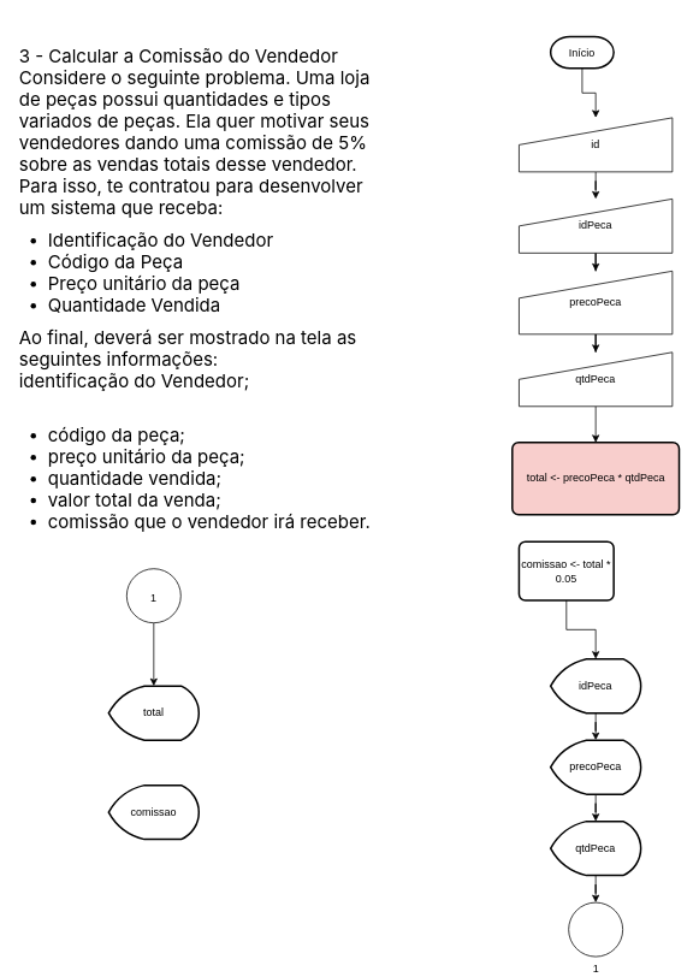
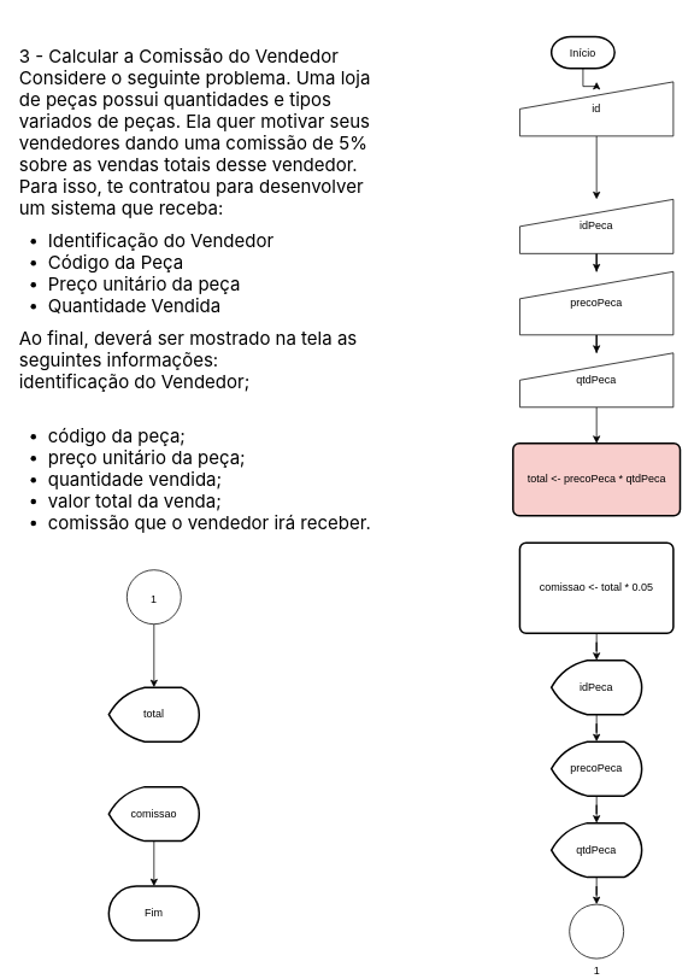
  <mxCell id="0" />
  <mxCell id="1" parent="0" />
  <mxCell id="2" value="&lt;div style=&quot;box-sizing: border-box; font-family: -apple-system, BlinkMacSystemFont, &amp;quot;Segoe UI&amp;quot;, system-ui, &amp;quot;Apple Color Emoji&amp;quot;, &amp;quot;Segoe UI Emoji&amp;quot;, sans-serif; text-align: left; border-radius: 0px !important;&quot;&gt;&lt;font&gt;3 - Calcular a Comissão do Vendedor&lt;/font&gt;&lt;/div&gt;&lt;div style=&quot;box-sizing: border-box; font-family: -apple-system, BlinkMacSystemFont, &amp;quot;Segoe UI&amp;quot;, system-ui, &amp;quot;Apple Color Emoji&amp;quot;, &amp;quot;Segoe UI Emoji&amp;quot;, sans-serif; text-align: left; border-radius: 0px !important;&quot;&gt;&lt;font&gt;Considere o seguinte problema. Uma loja de peças possui quantidades e tipos variados de peças. Ela quer motivar seus vendedores dando uma comissão de 5% sobre as vendas totais desse vendedor.&lt;/font&gt;&lt;/div&gt;&lt;div style=&quot;box-sizing: border-box; font-family: -apple-system, BlinkMacSystemFont, &amp;quot;Segoe UI&amp;quot;, system-ui, &amp;quot;Apple Color Emoji&amp;quot;, &amp;quot;Segoe UI Emoji&amp;quot;, sans-serif; text-align: left; border-radius: 0px !important;&quot;&gt;&lt;font&gt;Para isso, te contratou para desenvolver um sistema que receba:&lt;/font&gt;&lt;/div&gt;&lt;div style=&quot;box-sizing: border-box; font-family: -apple-system, BlinkMacSystemFont, &amp;quot;Segoe UI&amp;quot;, system-ui, &amp;quot;Apple Color Emoji&amp;quot;, &amp;quot;Segoe UI Emoji&amp;quot;, sans-serif; text-align: left; border-radius: 0px !important;&quot;&gt;&lt;div style=&quot;box-sizing: border-box; border-radius: 0px !important;&quot;&gt;&lt;ul style=&quot;box-sizing: border-box; margin: 12px 0px; list-style: initial; padding-top: revert; padding-right: revert; padding-bottom: revert; padding-left: 32px; border-radius: 0px !important;&quot;&gt;&lt;li style=&quot;box-sizing: border-box; list-style-type: disc; border-radius: 0px !important;&quot;&gt;&lt;span style=&quot;background-color: light-dark(#ffffff, var(--ge-dark-color, #121212));&quot;&gt;&lt;font&gt;Identificação do Vendedor&lt;/font&gt;&lt;/span&gt;&lt;/li&gt;&lt;li style=&quot;box-sizing: border-box; list-style-type: disc; border-radius: 0px !important;&quot;&gt;&lt;span style=&quot;background-color: light-dark(#ffffff, var(--ge-dark-color, #121212));&quot;&gt;&lt;font&gt;Código da Peça&lt;/font&gt;&lt;/span&gt;&lt;/li&gt;&lt;li style=&quot;box-sizing: border-box; list-style-type: disc; border-radius: 0px !important;&quot;&gt;&lt;span style=&quot;background-color: light-dark(#ffffff, var(--ge-dark-color, #121212));&quot;&gt;&lt;font&gt;Preço unitário da peça&lt;/font&gt;&lt;/span&gt;&lt;/li&gt;&lt;li style=&quot;box-sizing: border-box; list-style-type: disc; border-radius: 0px !important;&quot;&gt;&lt;span style=&quot;background-color: light-dark(#ffffff, var(--ge-dark-color, #121212));&quot;&gt;&lt;font&gt;Quantidade Vendida&lt;/font&gt;&lt;/span&gt;&lt;/li&gt;&lt;/ul&gt;&lt;/div&gt;&lt;div style=&quot;box-sizing: border-box; border-radius: 0px !important;&quot;&gt;&lt;span style=&quot;background-color: light-dark(#ffffff, var(--ge-dark-color, #121212));&quot;&gt;&lt;font&gt;Ao final, deverá ser mostrado na tela as seguintes informações:&lt;/font&gt;&lt;/span&gt;&lt;/div&gt;&lt;div style=&quot;box-sizing: border-box; border-radius: 0px !important;&quot;&gt;&lt;span style=&quot;background-color: light-dark(#ffffff, var(--ge-dark-color, #121212));&quot;&gt;&lt;font&gt;identificação do Vendedor;&lt;/font&gt;&lt;/span&gt;&lt;/div&gt;&lt;div style=&quot;box-sizing: border-box; border-radius: 0px !important;&quot;&gt;&lt;span style=&quot;background-color: light-dark(#ffffff, var(--ge-dark-color, #121212));&quot;&gt;&lt;font&gt;&lt;br style=&quot;box-sizing: border-box; border-radius: 0px !important;&quot;&gt;&lt;/font&gt;&lt;/span&gt;&lt;/div&gt;&lt;div style=&quot;box-sizing: border-box; border-radius: 0px !important;&quot;&gt;&lt;ul style=&quot;box-sizing: border-box; margin: 12px 0px; list-style: initial; padding-top: revert; padding-right: revert; padding-bottom: revert; padding-left: 32px; border-radius: 0px !important;&quot;&gt;&lt;li style=&quot;box-sizing: border-box; list-style-type: disc; border-radius: 0px !important;&quot;&gt;&lt;span style=&quot;background-color: light-dark(#ffffff, var(--ge-dark-color, #121212));&quot;&gt;&lt;font&gt;código da peça;&lt;/font&gt;&lt;/span&gt;&lt;/li&gt;&lt;li style=&quot;box-sizing: border-box; list-style-type: disc; border-radius: 0px !important;&quot;&gt;&lt;span style=&quot;background-color: light-dark(#ffffff, var(--ge-dark-color, #121212));&quot;&gt;&lt;font&gt;preço unitário da peça;&lt;/font&gt;&lt;/span&gt;&lt;/li&gt;&lt;li style=&quot;box-sizing: border-box; list-style-type: disc; border-radius: 0px !important;&quot;&gt;&lt;span style=&quot;background-color: light-dark(#ffffff, var(--ge-dark-color, #121212));&quot;&gt;&lt;font&gt;quantidade vendida;&lt;/font&gt;&lt;/span&gt;&lt;/li&gt;&lt;li style=&quot;box-sizing: border-box; list-style-type: disc; border-radius: 0px !important;&quot;&gt;&lt;span style=&quot;background-color: light-dark(#ffffff, var(--ge-dark-color, #121212));&quot;&gt;&lt;font&gt;valor total da venda;&lt;/font&gt;&lt;/span&gt;&lt;/li&gt;&lt;li style=&quot;box-sizing: border-box; list-style-type: disc; border-radius: 0px !important;&quot;&gt;&lt;span style=&quot;background-color: light-dark(#ffffff, var(--ge-dark-color, #121212));&quot;&gt;&lt;font&gt;comissão que o vendedor irá receber.&lt;/font&gt;&lt;/span&gt;&lt;/li&gt;&lt;/ul&gt;&lt;/div&gt;&lt;/div&gt;" style="text;html=1;align=center;verticalAlign=middle;whiteSpace=wrap;rounded=0;labelBackgroundColor=none;fontColor=default;fontSize=20;" vertex="1" parent="1"><mxGeometry x="20" y="20" width="410" height="610" as="geometry" /></mxCell>
  <mxCell id="3" value="" style="edgeStyle=orthogonalEdgeStyle;rounded=0;orthogonalLoop=1;jettySize=auto;html=1;" edge="1" parent="1" source="4" target="6"><mxGeometry relative="1" as="geometry" /></mxCell>
  <mxCell id="4" value="Início" style="strokeWidth=2;html=1;shape=mxgraph.flowchart.terminator;whiteSpace=wrap;" vertex="1" parent="1"><mxGeometry x="610" y="40" width="70" height="35" as="geometry" /></mxCell>
  <mxCell id="5" value="" style="edgeStyle=orthogonalEdgeStyle;rounded=0;orthogonalLoop=1;jettySize=auto;html=1;" edge="1" parent="1" source="6" target="8"><mxGeometry relative="1" as="geometry" /></mxCell>
- <mxCell id="6" value="id" style="shape=manualInput;whiteSpace=wrap;html=1;" vertex="1" parent="1"><mxGeometry x="575" y="130" width="170" height="60" as="geometry" /></mxCell>
+ <mxCell id="6" value="id" style="shape=manualInput;whiteSpace=wrap;html=1;" vertex="1" parent="1"><mxGeometry x="575" y="90" width="170" height="60" as="geometry" /></mxCell>
  <mxCell id="7" value="" style="edgeStyle=orthogonalEdgeStyle;rounded=0;orthogonalLoop=1;jettySize=auto;html=1;" edge="1" parent="1" source="8" target="10"><mxGeometry relative="1" as="geometry" /></mxCell>
  <mxCell id="8" value="idPeca" style="shape=manualInput;whiteSpace=wrap;html=1;" vertex="1" parent="1"><mxGeometry x="575" y="220" width="170" height="60" as="geometry" /></mxCell>
  <mxCell id="9" value="" style="edgeStyle=orthogonalEdgeStyle;rounded=0;orthogonalLoop=1;jettySize=auto;html=1;" edge="1" parent="1" source="10" target="12"><mxGeometry relative="1" as="geometry" /></mxCell>
  <mxCell id="10" value="precoPeca" style="shape=manualInput;whiteSpace=wrap;html=1;" vertex="1" parent="1"><mxGeometry x="575" y="300" width="170" height="70" as="geometry" /></mxCell>
  <mxCell id="11" value="" style="edgeStyle=orthogonalEdgeStyle;rounded=0;orthogonalLoop=1;jettySize=auto;html=1;" edge="1" parent="1" source="12" target="13"><mxGeometry relative="1" as="geometry" /></mxCell>
  <mxCell id="12" value="qtdPeca" style="shape=manualInput;whiteSpace=wrap;html=1;" vertex="1" parent="1"><mxGeometry x="575" y="390" width="170" height="60" as="geometry" /></mxCell>
  <mxCell id="13" value="total &amp;lt;- precoPeca * qtdPeca" style="rounded=1;whiteSpace=wrap;html=1;absoluteArcSize=1;arcSize=14;strokeWidth=2;fillColor=#f8cecc;" vertex="1" parent="1"><mxGeometry x="567.5" y="490" width="185" height="80" as="geometry" /></mxCell>
  <mxCell id="14" value="" style="edgeStyle=orthogonalEdgeStyle;rounded=0;orthogonalLoop=1;jettySize=auto;html=1;" edge="1" parent="1" source="15" target="17"><mxGeometry relative="1" as="geometry" /></mxCell>
- <mxCell id="15" value="comissao &amp;lt;- total * 0.05" style="rounded=1;whiteSpace=wrap;html=1;absoluteArcSize=1;arcSize=14;strokeWidth=2;" vertex="1" parent="1"><mxGeometry x="575" y="600" width="105" height="65" as="geometry" /></mxCell>
+ <mxCell id="15" value="comissao &amp;lt;- total * 0.05" style="rounded=1;whiteSpace=wrap;html=1;absoluteArcSize=1;arcSize=14;strokeWidth=2;" vertex="1" parent="1"><mxGeometry x="575" y="600" width="170" height="100" as="geometry" /></mxCell>
  <mxCell id="16" value="" style="edgeStyle=orthogonalEdgeStyle;rounded=0;orthogonalLoop=1;jettySize=auto;html=1;" edge="1" parent="1" source="17" target="19"><mxGeometry relative="1" as="geometry" /></mxCell>
  <mxCell id="17" value="idPeca" style="strokeWidth=2;html=1;shape=mxgraph.flowchart.display;whiteSpace=wrap;" vertex="1" parent="1"><mxGeometry x="610" y="730" width="100" height="60" as="geometry" /></mxCell>
  <mxCell id="18" value="" style="edgeStyle=orthogonalEdgeStyle;rounded=0;orthogonalLoop=1;jettySize=auto;html=1;" edge="1" parent="1" source="19" target="21"><mxGeometry relative="1" as="geometry" /></mxCell>
  <mxCell id="19" value="precoPeca" style="strokeWidth=2;html=1;shape=mxgraph.flowchart.display;whiteSpace=wrap;" vertex="1" parent="1"><mxGeometry x="610" y="820" width="100" height="60" as="geometry" /></mxCell>
  <mxCell id="20" value="" style="edgeStyle=orthogonalEdgeStyle;rounded=0;orthogonalLoop=1;jettySize=auto;html=1;" edge="1" parent="1" source="21" target="26"><mxGeometry relative="1" as="geometry" /></mxCell>
  <mxCell id="21" value="qtdPeca" style="strokeWidth=2;html=1;shape=mxgraph.flowchart.display;whiteSpace=wrap;" vertex="1" parent="1"><mxGeometry x="610" y="910" width="100" height="60" as="geometry" /></mxCell>
  <mxCell id="22" value="total" style="strokeWidth=2;html=1;shape=mxgraph.flowchart.display;whiteSpace=wrap;" vertex="1" parent="1"><mxGeometry x="120" y="760" width="100" height="60" as="geometry" /></mxCell>
+ <mxCell id="23" value="" style="edgeStyle=orthogonalEdgeStyle;rounded=0;orthogonalLoop=1;jettySize=auto;html=1;" edge="1" parent="1" source="24" target="25"><mxGeometry relative="1" as="geometry" /></mxCell>
  <mxCell id="24" value="comissao" style="strokeWidth=2;html=1;shape=mxgraph.flowchart.display;whiteSpace=wrap;" vertex="1" parent="1"><mxGeometry x="120" y="870" width="100" height="60" as="geometry" /></mxCell>
+ <mxCell id="25" value="Fim" style="strokeWidth=2;html=1;shape=mxgraph.flowchart.terminator;whiteSpace=wrap;" vertex="1" parent="1"><mxGeometry x="120" y="980" width="100" height="60" as="geometry" /></mxCell>
  <mxCell id="26" value="1" style="verticalLabelPosition=bottom;verticalAlign=top;html=1;shape=mxgraph.flowchart.on-page_reference;" vertex="1" parent="1"><mxGeometry x="630" y="1000" width="60" height="60" as="geometry" /></mxCell>
  <mxCell id="27" value="" style="edgeStyle=orthogonalEdgeStyle;rounded=0;orthogonalLoop=1;jettySize=auto;html=1;" edge="1" parent="1" source="28" target="22"><mxGeometry relative="1" as="geometry" /></mxCell>
  <mxCell id="28" value="" style="verticalLabelPosition=bottom;verticalAlign=top;html=1;shape=mxgraph.flowchart.on-page_reference;" vertex="1" parent="1"><mxGeometry x="140" y="630" width="60" height="60" as="geometry" /></mxCell>
  <mxCell id="29" value="1" style="text;html=1;align=center;verticalAlign=middle;whiteSpace=wrap;rounded=0;" vertex="1" parent="1"><mxGeometry x="140" y="650" width="60" height="25" as="geometry" /></mxCell>
